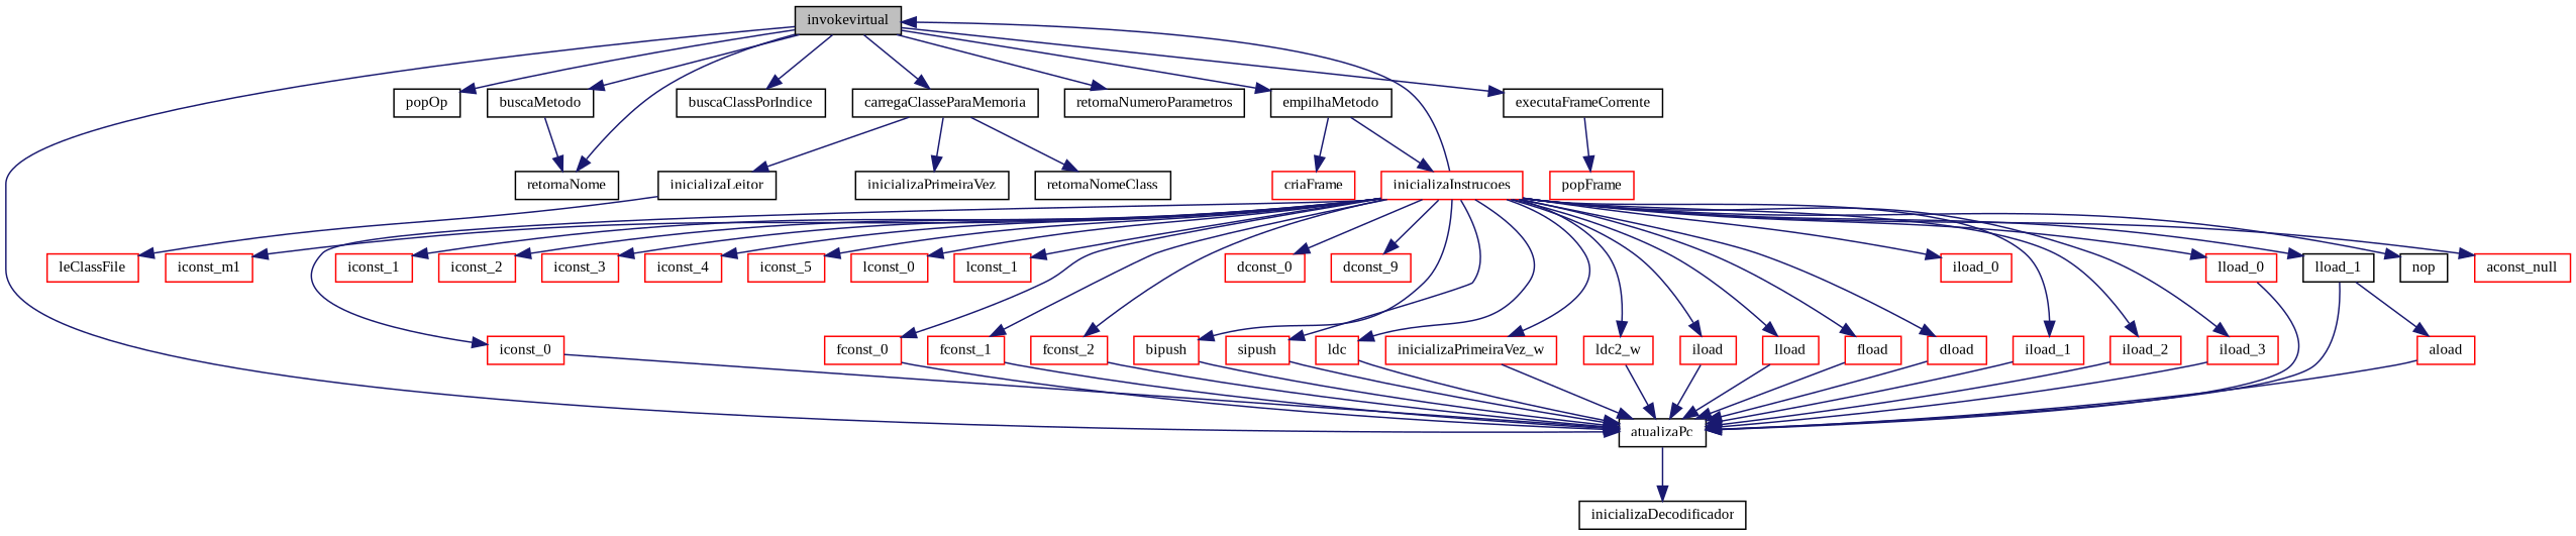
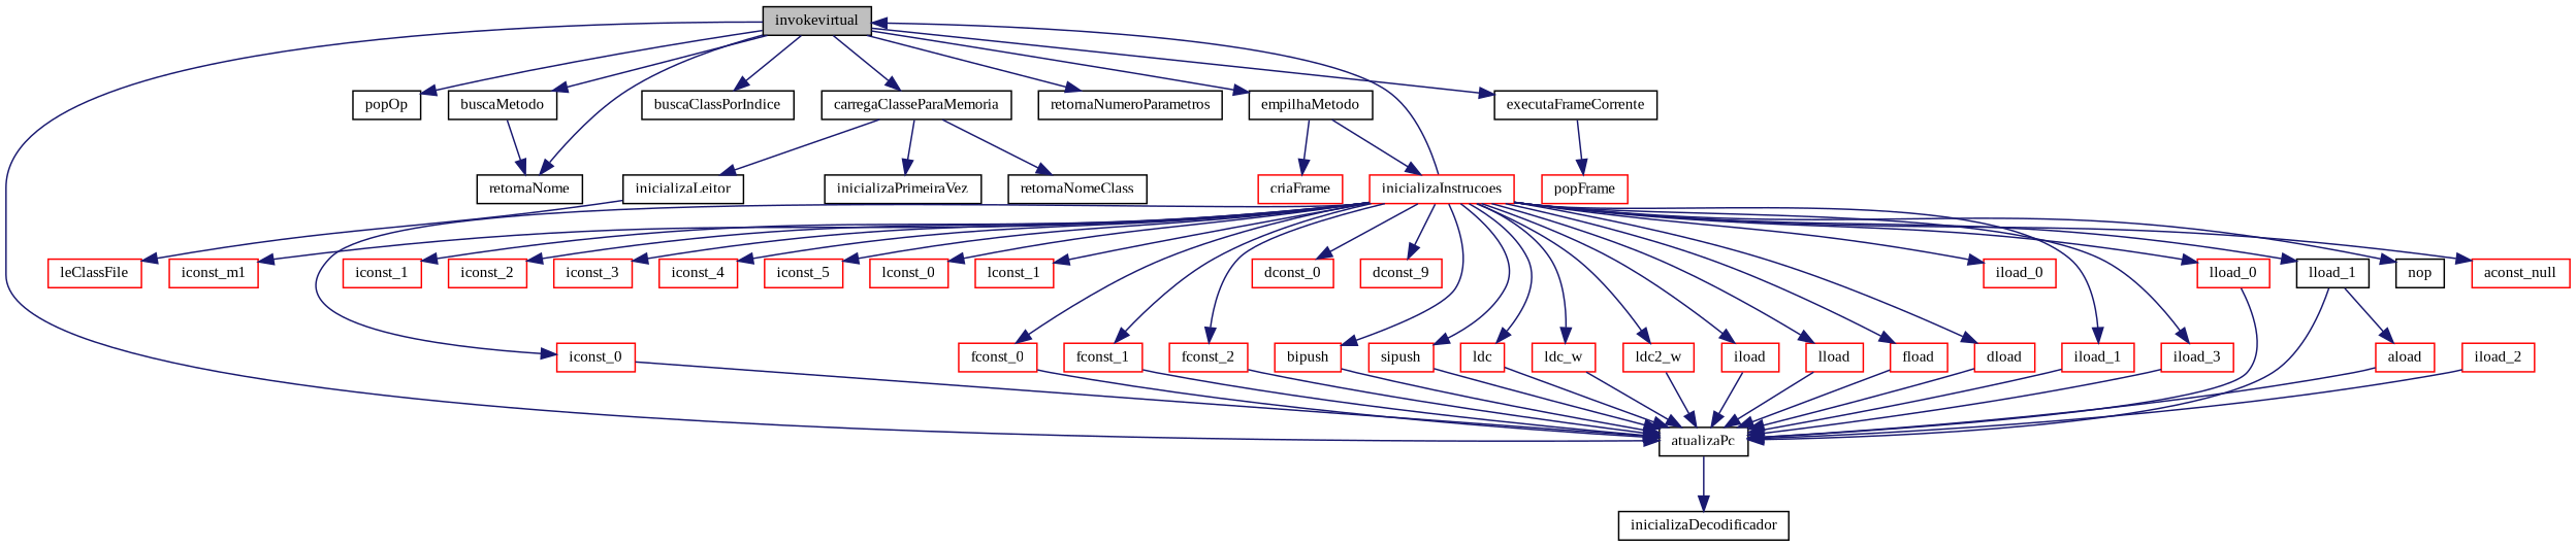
  digraph {
    fontname="Liberation Serif"
    rankdir=TB
    node [color=red fillcolor=white fontname="Liberation Serif" fontsize=10 shape=record style=filled]
    edge [color=midnightblue fontname="Liberation Serif" fontsize=10 labelfontname=Helvetica labelfontsize=10 style=solid]
    n1 [color=black fillcolor=grey75 fontcolor=black height=0.2 label=invokevirtual width=0.4]
    n2 [color=black height=0.2 label=retornaNome width=0.4]
    n3 [color=black height=0.2 label=popOp width=0.4]
    n4 [color=black height=0.2 label=atualizaPc width=0.4]
    n5 [color=black height=0.2 label=carregaClasseParaMemoria width=0.4]
    n6 [color=black height=0.2 label=buscaClassPorIndice width=0.4]
    n7 [color=black height=0.2 label=buscaMetodo width=0.4]
    n8 [color=black height=0.2 label=retornaNumeroParametros width=0.4]
    n9 [color=black height=0.2 label=empilhaMetodo width=0.4]
    n10 [color=black height=0.2 label=executaFrameCorrente width=0.4]
    n11 [color=black height=0.2 label=inicializaDecodificador width=0.4]
    n12 [color=black height=0.2 label=inicializaPrimeiraVez width=0.4]
    n13 [color=black height=0.2 label=retornaNomeClass width=0.4]
    n14 [color=black height=0.2 label=inicializaLeitor width=0.4]
    n15 [height=0.2 label=inicializaInstrucoes width=0.4]
    n16 [height=0.2 label=criaFrame width=0.4]
    n17 [height=0.2 label=popFrame width=0.4]
    n18 [height=0.2 label=leClassFile width=0.4]
    n19 [color=black height=0.2 label=nop width=0.4]
    n20 [height=0.2 label=aconst_null width=0.4]
    n21 [height=0.2 label=iconst_m1 width=0.4]
    n22 [height=0.2 label=iconst_0 width=0.4]
    n23 [height=0.2 label=iconst_1 width=0.4]
    n24 [height=0.2 label=iconst_2 width=0.4]
    n25 [height=0.2 label=iconst_3 width=0.4]
    n26 [height=0.2 label=iconst_4 width=0.4]
    n27 [height=0.2 label=iconst_5 width=0.4]
    n28 [height=0.2 label=lconst_0 width=0.4]
    n29 [height=0.2 label=lconst_1 width=0.4]
    n30 [height=0.2 label=fconst_0 width=0.4]
    n31 [height=0.2 label=fconst_1 width=0.4]
    n32 [height=0.2 label=fconst_2 width=0.4]
    n33 [height=0.2 label=dconst_0 width=0.4]
    n34 [height=0.2 label=dconst_9 width=0.4]
    n35 [height=0.2 label=bipush width=0.4]
    n36 [height=0.2 label=sipush width=0.4]
    n37 [height=0.2 label=ldc width=0.4]
-   n38 [height=0.2 label=inicializaPrimeiraVez_w width=0.4]
+   n38 [height=0.2 label=ldc_w width=0.4]
    n39 [height=0.2 label=ldc2_w width=0.4]
    n40 [height=0.2 label=iload width=0.4]
    n41 [height=0.2 label=lload width=0.4]
    n42 [height=0.2 label=fload width=0.4]
    n43 [height=0.2 label=dload width=0.4]
    n44 [height=0.2 label=iload_0 width=0.4]
    n45 [height=0.2 label=iload_1 width=0.4]
    n46 [height=0.2 label=iload_2 width=0.4]
    n47 [height=0.2 label=iload_3 width=0.4]
    n48 [height=0.2 label=lload_0 width=0.4]
    n49 [color=black height=0.2 label=lload_1 width=0.4]
    n50 [height=0.2 label=aload width=0.4]
    n1 -> n2
    n1 -> n3
    n1 -> n4
    n1 -> n5
    n1 -> n6
    n1 -> n7
    n1 -> n8
    n1 -> n9
    n1 -> n10
    n4 -> n11
    n5 -> n12
    n5 -> n13
    n5 -> n14
    n7 -> n2
    n9 -> n15
    n9 -> n16
    n10 -> n17
    n14 -> n18
    n15 -> n1
    n15 -> n19
    n15 -> n20
    n15 -> n21
    n15 -> n22
    n15 -> n23
    n15 -> n24
    n15 -> n25
    n15 -> n26
    n15 -> n27
    n15 -> n28
    n15 -> n29
    n15 -> n30
    n15 -> n31
    n15 -> n32
    n15 -> n33
    n15 -> n34
    n15 -> n35
    n15 -> n36
    n15 -> n37
    n15 -> n38
    n15 -> n39
    n15 -> n40
    n15 -> n41
    n15 -> n42
    n15 -> n43
    n15 -> n44
    n15 -> n45
-   n15 -> n46
    n15 -> n47
    n15 -> n48
    n15 -> n49
    n22 -> n4
    n30 -> n4
    n31 -> n4
    n32 -> n4
    n35 -> n4
    n36 -> n4
    n37 -> n4
    n38 -> n4
    n39 -> n4
    n40 -> n4
    n41 -> n4
    n42 -> n4
    n43 -> n4
    n45 -> n4
    n46 -> n4
    n47 -> n4
    n48 -> n4
    n49 -> n4
    n49 -> n50
    n50 -> n4
  }
